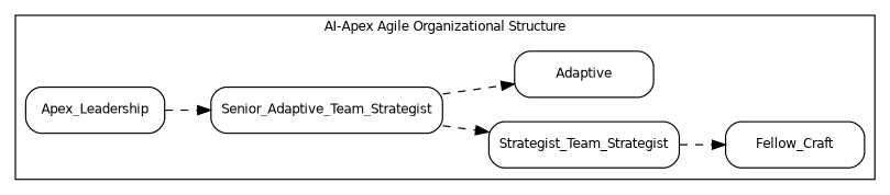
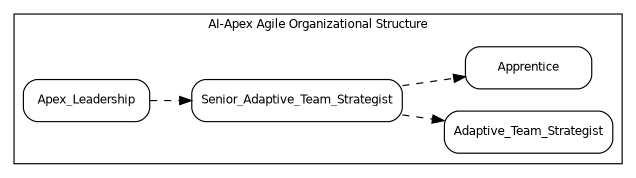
  digraph {
    fontname=Helvetica
    fontsize=10
    rankdir=LR
    splines=polyline
    node [fontname=Helvetica fontsize=10 shape=Mrecord]
    edge [arrowhead=normal color=black fontname=Helvetica fontsize=10 labelfloat=true style=dashed]
    Apex_Leadership [width=1.5]
    Senior_Adaptive_Team_Strategist [width=1.5]
-   Adaptive_Team_Strategist [width=1.5 label=Strategist_Team_Strategist]
-   Fellow_Craft [width=1.5]
-   Apprentice [width=1.5 label=Adaptive]
+   Adaptive_Team_Strategist [width=1.5]
+   Apprentice [width=1.5]
    subgraph cluster_1 {
      label="AI-Apex Agile Organizational Structure"
      Apex_Leadership
      Senior_Adaptive_Team_Strategist
      Adaptive_Team_Strategist
-     Fellow_Craft
      Apprentice
    }
    Apex_Leadership -> Senior_Adaptive_Team_Strategist
    Senior_Adaptive_Team_Strategist -> Adaptive_Team_Strategist
    Senior_Adaptive_Team_Strategist -> Apprentice
-   Adaptive_Team_Strategist -> Fellow_Craft
  }
